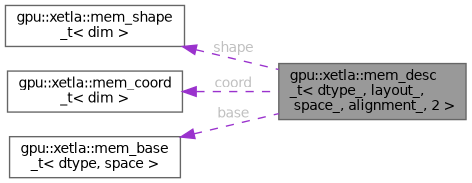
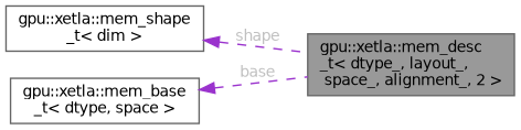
  digraph {
    rankdir=LR
    node [color=gray40 fillcolor=white fontname=Helvetica fontsize=10 shape=box style=filled]
    edge [color=darkorchid3 dir=back fontcolor=grey fontname=Helvetica fontsize=10 labelfontname=Helvetica labelfontsize=10 style=dashed]
    n1 [fillcolor=grey60 fontcolor=black height=0.2 label="gpu::xetla::mem_desc\l_t\< dtype_, layout_,\l space_, alignment_, 2 \>" width=0.4]
    n2 [height=0.2 label="gpu::xetla::mem_shape\l_t\< dim \>" width=0.4]
-   n3 [height=0.2 label="gpu::xetla::mem_coord\l_t\< dim \>" width=0.4]
    n4 [height=0.2 label="gpu::xetla::mem_base\l_t\< dtype, space \>" width=0.4]
    n2 -> n1 [label=" shape"]
-   n3 -> n1 [label=" coord"]
    n4 -> n1 [label=" base"]
  }
